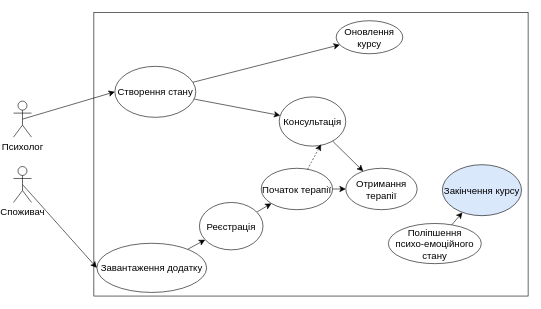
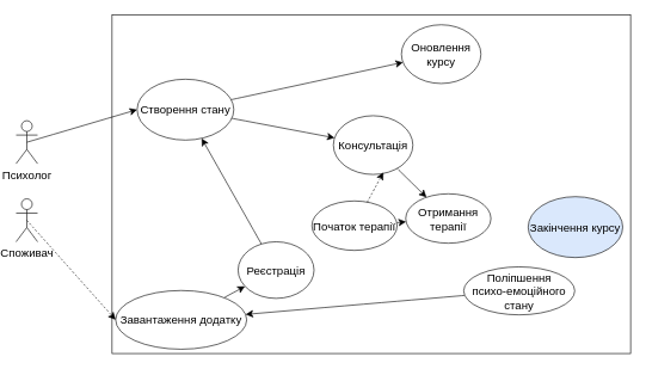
  <mxCell id="0" />
  <mxCell id="1" parent="0" />
  <mxCell id="2" value="" style="rounded=0;whiteSpace=wrap;html=1;fontSize=16;" vertex="1" parent="1"><mxGeometry x="154" y="20" width="724" height="473" as="geometry" /></mxCell>
  <mxCell id="3" style="edgeStyle=none;curved=1;rounded=0;orthogonalLoop=1;jettySize=auto;html=1;fontSize=12;startSize=8;endSize=8;" edge="1" parent="1" source="5" target="13"><mxGeometry relative="1" as="geometry" /></mxCell>
  <mxCell id="4" style="edgeStyle=none;curved=1;rounded=0;orthogonalLoop=1;jettySize=auto;html=1;fontSize=12;startSize=8;endSize=8;" edge="1" parent="1" source="5" target="21"><mxGeometry relative="1" as="geometry" /></mxCell>
  <mxCell id="5" value="Створення стану" style="ellipse;whiteSpace=wrap;html=1;fontSize=16;" vertex="1" parent="1"><mxGeometry x="189" y="110" width="135" height="85" as="geometry" /></mxCell>
  <mxCell id="6" style="edgeStyle=none;curved=1;rounded=0;orthogonalLoop=1;jettySize=auto;html=1;fontSize=12;startSize=8;endSize=8;" edge="1" parent="1" source="7" target="9"><mxGeometry relative="1" as="geometry" /></mxCell>
  <mxCell id="7" value="Завантаження додатку" style="ellipse;whiteSpace=wrap;html=1;fontSize=16;" vertex="1" parent="1"><mxGeometry x="159" y="405" width="183" height="82" as="geometry" /></mxCell>
- <mxCell id="8" style="edgeStyle=none;curved=1;rounded=0;orthogonalLoop=1;jettySize=auto;html=1;fontSize=12;startSize=8;endSize=8;" edge="1" parent="1" source="9" target="11"><mxGeometry relative="1" as="geometry" /></mxCell>
+ <mxCell id="8" style="edgeStyle=none;curved=1;rounded=0;orthogonalLoop=1;jettySize=auto;html=1;fontSize=12;startSize=8;endSize=8;" edge="1" parent="1" source="9" target="5"><mxGeometry relative="1" as="geometry" /></mxCell>
  <mxCell id="9" value="Реєстрація" style="ellipse;whiteSpace=wrap;html=1;fontSize=16;" vertex="1" parent="1"><mxGeometry x="330" y="337" width="106" height="79" as="geometry" /></mxCell>
  <mxCell id="10" style="edgeStyle=none;curved=1;rounded=0;orthogonalLoop=1;jettySize=auto;html=1;fontSize=12;startSize=8;endSize=8;" edge="1" parent="1" source="11" target="20"><mxGeometry relative="1" as="geometry" /></mxCell>
  <mxCell id="11" value="Початок терапії" style="ellipse;whiteSpace=wrap;html=1;fontSize=16;" vertex="1" parent="1"><mxGeometry x="433" y="280" width="119" height="69" as="geometry" /></mxCell>
  <mxCell id="12" style="edgeStyle=none;curved=1;rounded=0;orthogonalLoop=1;jettySize=auto;html=1;fontSize=12;startSize=8;endSize=8;" edge="1" parent="1" source="13" target="20"><mxGeometry relative="1" as="geometry" /></mxCell>
  <mxCell id="13" value="Консультація" style="ellipse;whiteSpace=wrap;html=1;fontSize=16;" vertex="1" parent="1"><mxGeometry x="463" y="161" width="111" height="82" as="geometry" /></mxCell>
  <mxCell id="14" value="Закінчення курсу" style="ellipse;whiteSpace=wrap;html=1;fontSize=16;fillColor=#dae8fc;" vertex="1" parent="1"><mxGeometry x="735" y="274" width="132" height="85" as="geometry" /></mxCell>
- <mxCell id="15" style="edgeStyle=none;curved=1;rounded=0;orthogonalLoop=1;jettySize=auto;html=1;exitX=0.5;exitY=0.5;exitDx=0;exitDy=0;exitPerimeter=0;entryX=0;entryY=0.5;entryDx=0;entryDy=0;fontSize=12;startSize=8;endSize=8;" edge="1" parent="1" source="16" target="7"><mxGeometry relative="1" as="geometry" /></mxCell>
+ <mxCell id="15" style="edgeStyle=none;curved=1;rounded=0;orthogonalLoop=1;jettySize=auto;html=1;exitX=0.5;exitY=0.5;exitDx=0;exitDy=0;exitPerimeter=0;entryX=0;entryY=0.5;entryDx=0;entryDy=0;fontSize=12;startSize=8;endSize=8;dashed=1;" edge="1" parent="1" source="16" target="7"><mxGeometry relative="1" as="geometry" /></mxCell>
  <mxCell id="16" value="Споживач" style="shape=umlActor;verticalLabelPosition=bottom;verticalAlign=top;html=1;outlineConnect=0;fontSize=16;" vertex="1" parent="1"><mxGeometry x="20" y="277" width="30" height="60" as="geometry" /></mxCell>
  <mxCell id="17" style="edgeStyle=none;curved=1;rounded=0;orthogonalLoop=1;jettySize=auto;html=1;exitX=0.5;exitY=0.5;exitDx=0;exitDy=0;exitPerimeter=0;entryX=0;entryY=0.5;entryDx=0;entryDy=0;fontSize=12;startSize=8;endSize=8;" edge="1" parent="1" source="18" target="5"><mxGeometry relative="1" as="geometry" /></mxCell>
  <mxCell id="18" value="Психолог" style="shape=umlActor;verticalLabelPosition=bottom;verticalAlign=top;html=1;outlineConnect=0;fontSize=16;" vertex="1" parent="1"><mxGeometry x="20" y="168" width="30" height="60" as="geometry" /></mxCell>
  <mxCell id="19" style="edgeStyle=none;curved=1;rounded=0;orthogonalLoop=1;jettySize=auto;html=1;entryX=0.629;entryY=0.966;entryDx=0;entryDy=0;entryPerimeter=0;fontSize=12;startSize=8;endSize=8;dashed=1;" edge="1" parent="1" source="11" target="13"><mxGeometry relative="1" as="geometry" /></mxCell>
- <mxCell id="20" value="Отримання терапії" style="ellipse;whiteSpace=wrap;html=1;fontSize=16;" vertex="1" parent="1"><mxGeometry x="574" y="280" width="119" height="69" as="geometry" /></mxCell>
- <mxCell id="21" value="Оновлення&lt;br&gt;курсу" style="ellipse;whiteSpace=wrap;html=1;fontSize=16;" vertex="1" parent="1"><mxGeometry x="558" y="34" width="111" height="55" as="geometry" /></mxCell>
- <mxCell id="22" style="edgeStyle=none;curved=1;rounded=0;orthogonalLoop=1;jettySize=auto;html=1;fontSize=12;startSize=8;endSize=8;" edge="1" parent="1" source="23" target="14"><mxGeometry relative="1" as="geometry" /></mxCell>
+ <mxCell id="20" value="Отримання терапії" style="ellipse;whiteSpace=wrap;html=1;fontSize=16;" vertex="1" parent="1"><mxGeometry x="564" y="270" width="119" height="69" as="geometry" /></mxCell>
+ <mxCell id="21" value="Оновлення&lt;br&gt;курсу" style="ellipse;whiteSpace=wrap;html=1;fontSize=16;" vertex="1" parent="1"><mxGeometry x="558" y="34" width="111" height="82" as="geometry" /></mxCell>
+ <mxCell id="22" style="edgeStyle=none;curved=1;rounded=0;orthogonalLoop=1;jettySize=auto;html=1;fontSize=12;startSize=8;endSize=8;" edge="1" parent="1" source="23" target="7"><mxGeometry relative="1" as="geometry" /></mxCell>
  <mxCell id="23" value="Поліпшення&lt;br&gt;психо-емоційного стану" style="ellipse;whiteSpace=wrap;html=1;fontSize=16;" vertex="1" parent="1"><mxGeometry x="645" y="372" width="155" height="67" as="geometry" /></mxCell>
